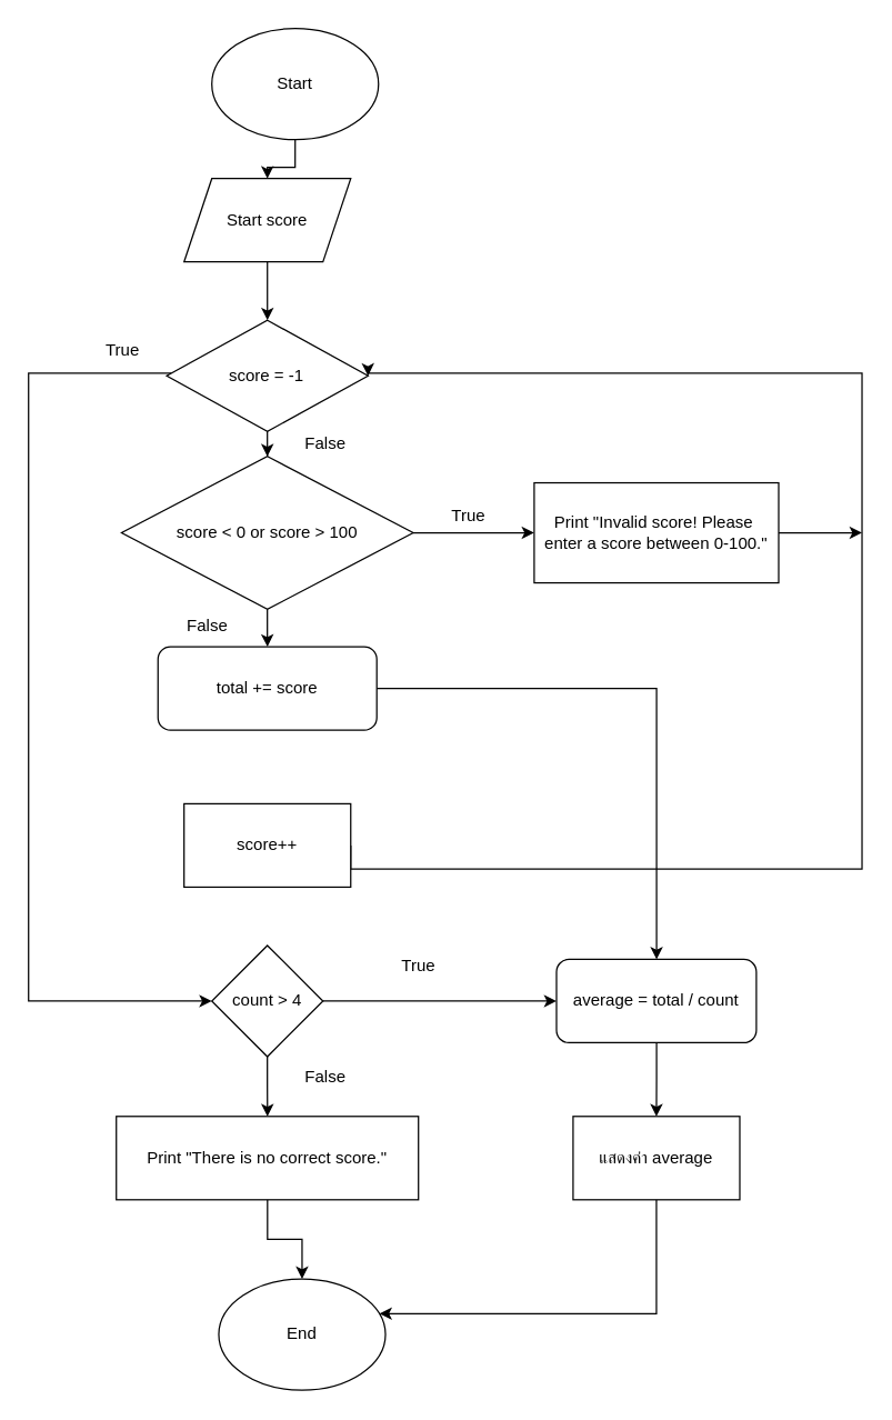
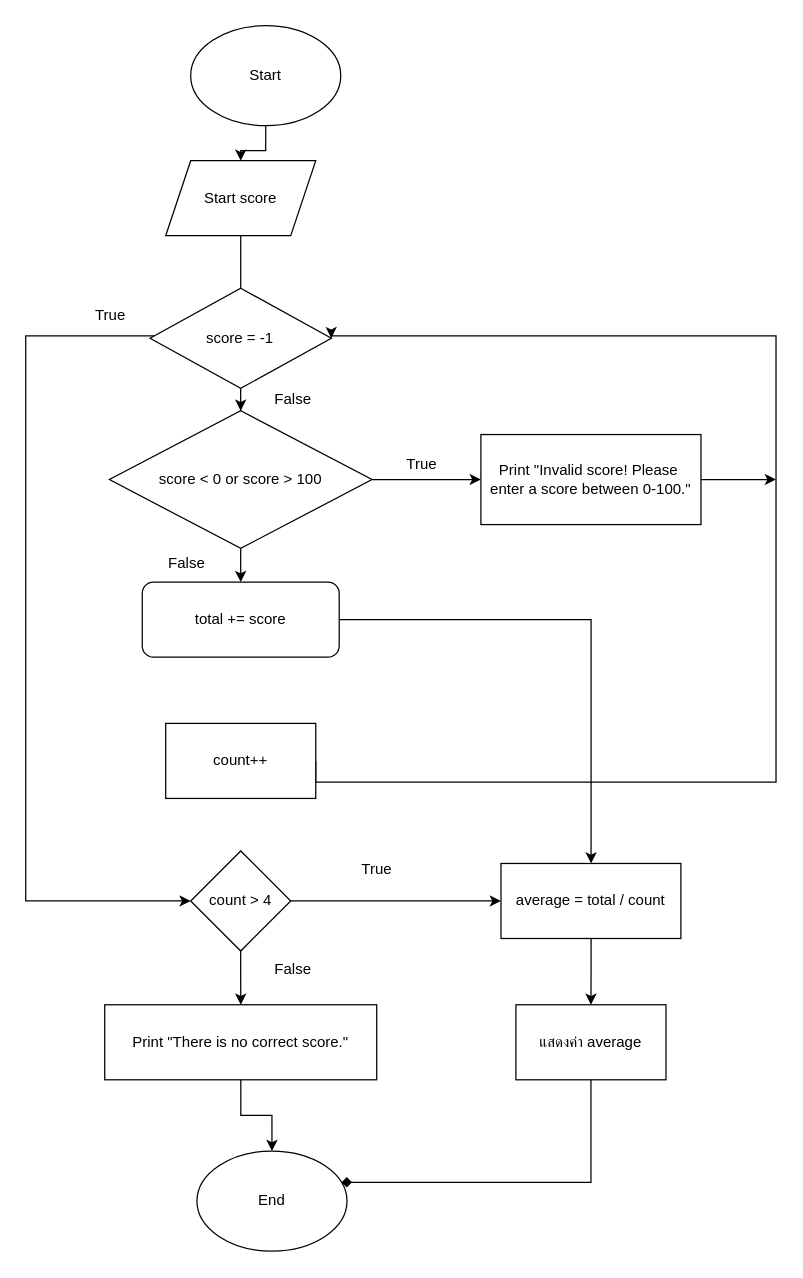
  <mxCell id="0" />
  <mxCell id="1" parent="0" />
  <mxCell id="2" value="" style="edgeStyle=orthogonalEdgeStyle;rounded=0;orthogonalLoop=1;jettySize=auto;html=1;" edge="1" parent="1" source="3" target="5"><mxGeometry relative="1" as="geometry" /></mxCell>
  <mxCell id="3" value="Start" style="ellipse;whiteSpace=wrap;html=1;" vertex="1" parent="1"><mxGeometry x="151.93" y="20" width="120" height="80" as="geometry" /></mxCell>
- <mxCell id="4" value="" style="edgeStyle=orthogonalEdgeStyle;rounded=0;orthogonalLoop=1;jettySize=auto;html=1;" edge="1" parent="1" source="5" target="8"><mxGeometry relative="1" as="geometry" /></mxCell>
+ <mxCell id="4" value="" style="edgeStyle=orthogonalEdgeStyle;rounded=0;orthogonalLoop=1;jettySize=auto;html=1;endArrow=none;" edge="1" parent="1" source="5" target="8"><mxGeometry relative="1" as="geometry" /></mxCell>
  <mxCell id="5" value="Start score" style="shape=parallelogram;perimeter=parallelogramPerimeter;whiteSpace=wrap;html=1;fixedSize=1;" vertex="1" parent="1"><mxGeometry x="131.93" y="128" width="120" height="60" as="geometry" /></mxCell>
  <mxCell id="6" value="" style="edgeStyle=orthogonalEdgeStyle;rounded=0;orthogonalLoop=1;jettySize=auto;html=1;" edge="1" parent="1" source="8" target="11"><mxGeometry relative="1" as="geometry" /></mxCell>
  <mxCell id="7" style="edgeStyle=orthogonalEdgeStyle;rounded=0;orthogonalLoop=1;jettySize=auto;html=1;entryX=0;entryY=0.5;entryDx=0;entryDy=0;" edge="1" parent="1" source="8" target="24"><mxGeometry relative="1" as="geometry"><Array as="points"><mxPoint x="20" y="268" /><mxPoint x="20" y="720" /></Array></mxGeometry></mxCell>
  <mxCell id="8" value="score = -1" style="rhombus;whiteSpace=wrap;html=1;" vertex="1" parent="1"><mxGeometry x="119.43" y="230" width="145" height="80" as="geometry" /></mxCell>
  <mxCell id="9" value="" style="edgeStyle=orthogonalEdgeStyle;rounded=0;orthogonalLoop=1;jettySize=auto;html=1;" edge="1" parent="1" source="11" target="13"><mxGeometry relative="1" as="geometry" /></mxCell>
  <mxCell id="10" value="" style="edgeStyle=orthogonalEdgeStyle;rounded=0;orthogonalLoop=1;jettySize=auto;html=1;" edge="1" parent="1" source="11" target="16"><mxGeometry relative="1" as="geometry" /></mxCell>
  <mxCell id="11" value="score &amp;lt; 0 or score &amp;gt; 100" style="rhombus;whiteSpace=wrap;html=1;" vertex="1" parent="1"><mxGeometry x="86.93" y="328" width="210" height="110" as="geometry" /></mxCell>
  <mxCell id="12" style="edgeStyle=orthogonalEdgeStyle;rounded=0;orthogonalLoop=1;jettySize=auto;html=1;" edge="1" parent="1" source="13"><mxGeometry relative="1" as="geometry"><mxPoint x="620" y="383" as="targetPoint" /></mxGeometry></mxCell>
  <mxCell id="13" value="Print &quot;Invalid score! Please&amp;nbsp;&lt;div&gt;enter a score between 0-100.&quot;&lt;/div&gt;" style="whiteSpace=wrap;html=1;" vertex="1" parent="1"><mxGeometry x="384" y="347" width="176" height="72" as="geometry" /></mxCell>
  <mxCell id="14" style="edgeStyle=orthogonalEdgeStyle;rounded=0;orthogonalLoop=1;jettySize=auto;html=1;exitX=1;exitY=0.5;exitDx=0;exitDy=0;entryX=1;entryY=0.5;entryDx=0;entryDy=0;" edge="1" parent="1" source="21" target="8"><mxGeometry relative="1" as="geometry"><Array as="points"><mxPoint x="252" y="625" /><mxPoint x="620" y="625" /><mxPoint x="620" y="268" /><mxPoint x="264" y="268" /></Array></mxGeometry></mxCell>
  <mxCell id="15" value="" style="edgeStyle=orthogonalEdgeStyle;rounded=0;orthogonalLoop=1;jettySize=auto;html=1;" edge="1" parent="1" source="16" target="26"><mxGeometry relative="1" as="geometry" /></mxCell>
  <mxCell id="16" value="total += score" style="whiteSpace=wrap;html=1;rounded=1;" vertex="1" parent="1"><mxGeometry x="113.18" y="465" width="157.5" height="60" as="geometry" /></mxCell>
  <mxCell id="17" value="True" style="text;html=1;align=center;verticalAlign=middle;whiteSpace=wrap;rounded=0;" vertex="1" parent="1"><mxGeometry x="58.18" y="237" width="60" height="30" as="geometry" /></mxCell>
  <mxCell id="18" value="False" style="text;html=1;align=center;verticalAlign=middle;whiteSpace=wrap;rounded=0;" vertex="1" parent="1"><mxGeometry x="204.43" y="304" width="60" height="30" as="geometry" /></mxCell>
  <mxCell id="19" value="True" style="text;html=1;align=center;verticalAlign=middle;whiteSpace=wrap;rounded=0;" vertex="1" parent="1"><mxGeometry x="306.68" y="356" width="60" height="30" as="geometry" /></mxCell>
  <mxCell id="20" value="False" style="text;html=1;align=center;verticalAlign=middle;whiteSpace=wrap;rounded=0;" vertex="1" parent="1"><mxGeometry x="119.43" y="435" width="60" height="30" as="geometry" /></mxCell>
- <mxCell id="21" value="score++" style="whiteSpace=wrap;html=1;" vertex="1" parent="1"><mxGeometry x="131.93" y="578" width="120" height="60" as="geometry" /></mxCell>
+ <mxCell id="21" value="count++" style="whiteSpace=wrap;html=1;" vertex="1" parent="1"><mxGeometry x="131.93" y="578" width="120" height="60" as="geometry" /></mxCell>
  <mxCell id="22" value="" style="edgeStyle=orthogonalEdgeStyle;rounded=0;orthogonalLoop=1;jettySize=auto;html=1;" edge="1" parent="1" source="24" target="26"><mxGeometry relative="1" as="geometry" /></mxCell>
  <mxCell id="23" value="" style="edgeStyle=orthogonalEdgeStyle;rounded=0;orthogonalLoop=1;jettySize=auto;html=1;" edge="1" parent="1" source="24" target="28"><mxGeometry relative="1" as="geometry" /></mxCell>
  <mxCell id="24" value="count &amp;gt; 4" style="rhombus;whiteSpace=wrap;html=1;" vertex="1" parent="1"><mxGeometry x="151.93" y="680" width="80" height="80" as="geometry" /></mxCell>
  <mxCell id="25" style="edgeStyle=orthogonalEdgeStyle;rounded=0;orthogonalLoop=1;jettySize=auto;html=1;" edge="1" parent="1" source="26" target="30"><mxGeometry relative="1" as="geometry" /></mxCell>
- <mxCell id="26" value="average = total / count" style="whiteSpace=wrap;html=1;rounded=1;" vertex="1" parent="1"><mxGeometry x="400.065" y="690" width="143.87" height="60" as="geometry" /></mxCell>
+ <mxCell id="26" value="average = total / count" style="whiteSpace=wrap;html=1;" vertex="1" parent="1"><mxGeometry x="400.065" y="690" width="143.87" height="60" as="geometry" /></mxCell>
  <mxCell id="27" style="edgeStyle=orthogonalEdgeStyle;rounded=0;orthogonalLoop=1;jettySize=auto;html=1;entryX=0.5;entryY=0;entryDx=0;entryDy=0;" edge="1" parent="1" source="28" target="31"><mxGeometry relative="1" as="geometry" /></mxCell>
  <mxCell id="28" value="Print &quot;There is no correct score.&quot;" style="whiteSpace=wrap;html=1;" vertex="1" parent="1"><mxGeometry x="83.18" y="803" width="217.5" height="60" as="geometry" /></mxCell>
- <mxCell id="29" value="" style="edgeStyle=orthogonalEdgeStyle;rounded=0;orthogonalLoop=1;jettySize=auto;html=1;" edge="1" parent="1" source="30" target="31"><mxGeometry relative="1" as="geometry"><Array as="points"><mxPoint x="472" y="945" /></Array></mxGeometry></mxCell>
+ <mxCell id="29" value="" style="edgeStyle=orthogonalEdgeStyle;rounded=0;orthogonalLoop=1;jettySize=auto;html=1;endArrow=diamond;" edge="1" parent="1" source="30" target="31"><mxGeometry relative="1" as="geometry"><Array as="points"><mxPoint x="472" y="945" /></Array></mxGeometry></mxCell>
  <mxCell id="30" value="แสดงค่า average" style="whiteSpace=wrap;html=1;" vertex="1" parent="1"><mxGeometry x="412" y="803" width="120" height="60" as="geometry" /></mxCell>
  <mxCell id="31" value="End" style="ellipse;whiteSpace=wrap;html=1;" vertex="1" parent="1"><mxGeometry x="156.93" y="920" width="120" height="80" as="geometry" /></mxCell>
  <mxCell id="32" value="True" style="text;html=1;align=center;verticalAlign=middle;whiteSpace=wrap;rounded=0;" vertex="1" parent="1"><mxGeometry x="270.68" y="680" width="60" height="30" as="geometry" /></mxCell>
  <mxCell id="33" value="False" style="text;html=1;align=center;verticalAlign=middle;whiteSpace=wrap;rounded=0;" vertex="1" parent="1"><mxGeometry x="204.43" y="760" width="60" height="30" as="geometry" /></mxCell>
